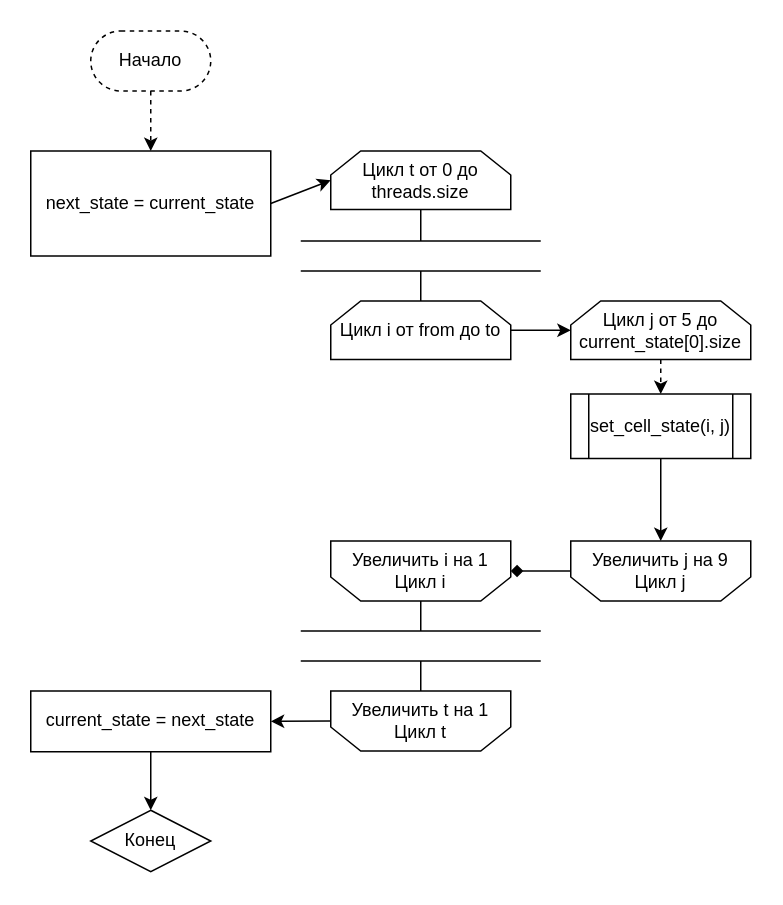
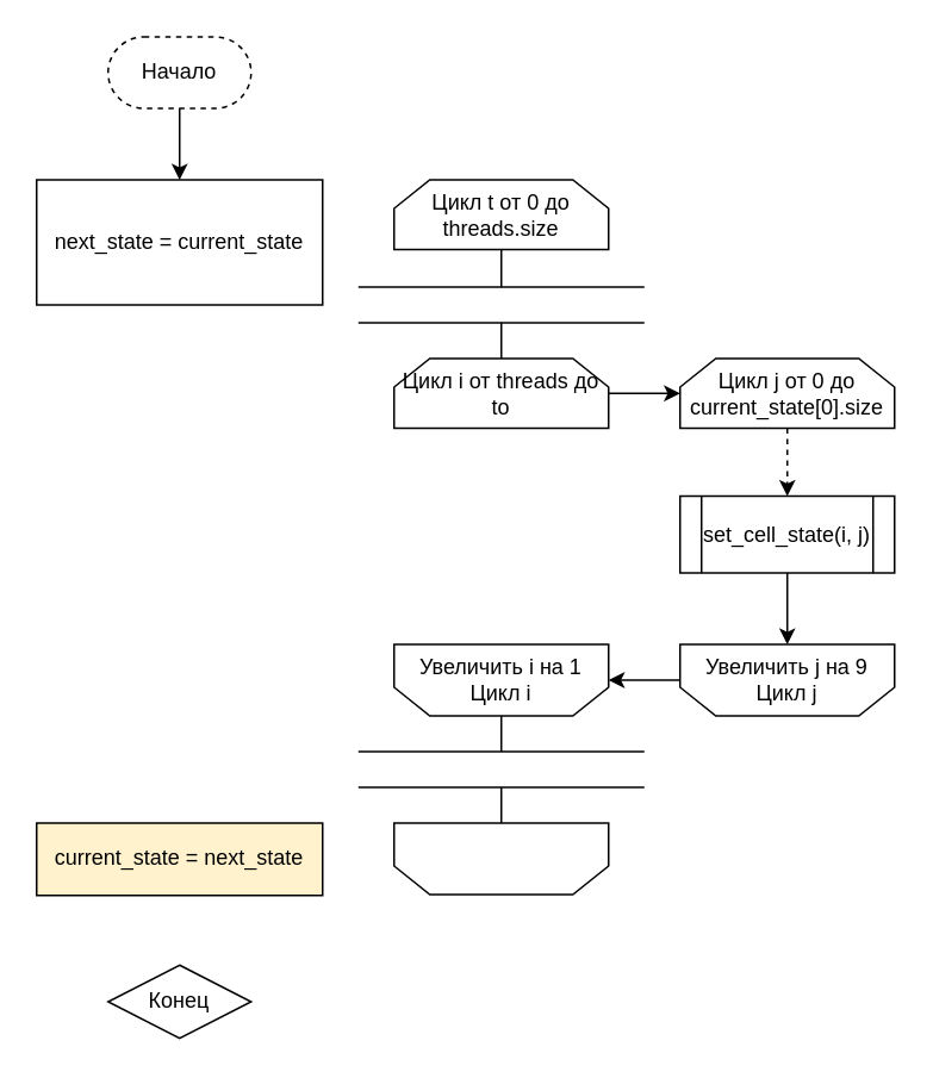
  <mxCell id="0" />
  <mxCell id="1" parent="0" />
  <mxCell id="2" value="Начало" style="rounded=1;whiteSpace=wrap;html=1;arcSize=50;container=1;dashed=1;" parent="1" vertex="1"><mxGeometry x="60" y="20" width="80" height="40" as="geometry"><mxRectangle x="230" y="79" width="90" height="20" as="alternateBounds" /></mxGeometry></mxCell>
  <mxCell id="3" value="next_state = current_state" style="rounded=0;whiteSpace=wrap;html=1;" parent="1" vertex="1"><mxGeometry x="20" y="100" width="160" height="70" as="geometry" /></mxCell>
- <mxCell id="4" value="" style="endArrow=classic;html=1;rounded=0;exitX=0.5;exitY=1;exitDx=0;exitDy=0;entryX=0.5;entryY=0;entryDx=0;entryDy=0;dashed=1;" parent="1" source="2" target="3" edge="1"><mxGeometry width="50" height="50" relative="1" as="geometry"><mxPoint x="30" y="267" as="sourcePoint" /><mxPoint x="80" y="217" as="targetPoint" /></mxGeometry></mxCell>
- <mxCell id="5" value="Цикл i от from до to" style="shape=loopLimit;whiteSpace=wrap;html=1;" parent="1" vertex="1"><mxGeometry x="220" y="200" width="120" height="39" as="geometry" /></mxCell>
- <mxCell id="6" value="Цикл j от 5 до current_state[0].size" style="shape=loopLimit;whiteSpace=wrap;html=1;" parent="1" vertex="1"><mxGeometry x="380" y="200" width="120" height="39" as="geometry" /></mxCell>
+ <mxCell id="4" value="" style="endArrow=classic;html=1;rounded=0;exitX=0.5;exitY=1;exitDx=0;exitDy=0;entryX=0.5;entryY=0;entryDx=0;entryDy=0;" parent="1" source="2" target="3" edge="1"><mxGeometry width="50" height="50" relative="1" as="geometry"><mxPoint x="30" y="267" as="sourcePoint" /><mxPoint x="80" y="217" as="targetPoint" /></mxGeometry></mxCell>
+ <mxCell id="5" value="Цикл i от threads до to" style="shape=loopLimit;whiteSpace=wrap;html=1;" parent="1" vertex="1"><mxGeometry x="220" y="200" width="120" height="39" as="geometry" /></mxCell>
+ <mxCell id="6" value="Цикл j от 0 до current_state[0].size" style="shape=loopLimit;whiteSpace=wrap;html=1;" parent="1" vertex="1"><mxGeometry x="380" y="200" width="120" height="39" as="geometry" /></mxCell>
  <mxCell id="7" value="" style="endArrow=classic;html=1;rounded=0;exitX=1;exitY=0.5;exitDx=0;exitDy=0;entryX=0;entryY=0.5;entryDx=0;entryDy=0;" parent="1" source="5" target="6" edge="1"><mxGeometry width="50" height="50" relative="1" as="geometry"><mxPoint x="330" y="377" as="sourcePoint" /><mxPoint x="380" y="327" as="targetPoint" /></mxGeometry></mxCell>
  <mxCell id="8" value="" style="group" parent="1" vertex="1" connectable="0"><mxGeometry x="220" y="360" width="120" height="40" as="geometry" /></mxCell>
  <mxCell id="9" value="" style="shape=loopLimit;whiteSpace=wrap;html=1;rotation=-180;" parent="8" vertex="1"><mxGeometry width="120" height="40" as="geometry" /></mxCell>
  <mxCell id="10" value="Увеличить i на 1&lt;br&gt;Цикл i" style="text;html=1;strokeColor=none;fillColor=none;align=center;verticalAlign=middle;whiteSpace=wrap;rounded=0;" parent="8" vertex="1"><mxGeometry y="8.0" width="120" height="24.0" as="geometry" /></mxCell>
  <mxCell id="11" value="" style="group" parent="1" vertex="1" connectable="0"><mxGeometry x="380" y="360" width="120" height="40" as="geometry" /></mxCell>
  <mxCell id="12" value="" style="shape=loopLimit;whiteSpace=wrap;html=1;rotation=-180;" parent="11" vertex="1"><mxGeometry width="120" height="40" as="geometry" /></mxCell>
  <mxCell id="13" value="Увеличить j на 9&lt;br&gt;Цикл j" style="text;html=1;strokeColor=none;fillColor=none;align=center;verticalAlign=middle;whiteSpace=wrap;rounded=0;" parent="11" vertex="1"><mxGeometry y="8.0" width="120" height="24.0" as="geometry" /></mxCell>
- <mxCell id="14" value="" style="endArrow=diamond;html=1;rounded=0;exitX=0;exitY=0.5;exitDx=0;exitDy=0;entryX=1;entryY=0.5;entryDx=0;entryDy=0;" parent="1" source="13" target="10" edge="1"><mxGeometry width="50" height="50" relative="1" as="geometry"><mxPoint x="280" y="578" as="sourcePoint" /><mxPoint x="330" y="528" as="targetPoint" /></mxGeometry></mxCell>
- <mxCell id="15" value="current_state = next_state" style="rounded=0;whiteSpace=wrap;html=1;" parent="1" vertex="1"><mxGeometry x="20" y="460" width="160" height="40.5" as="geometry" /></mxCell>
+ <mxCell id="14" value="" style="endArrow=classic;html=1;rounded=0;exitX=0;exitY=0.5;exitDx=0;exitDy=0;entryX=1;entryY=0.5;entryDx=0;entryDy=0;" parent="1" source="13" target="10" edge="1"><mxGeometry width="50" height="50" relative="1" as="geometry"><mxPoint x="280" y="578" as="sourcePoint" /><mxPoint x="330" y="528" as="targetPoint" /></mxGeometry></mxCell>
+ <mxCell id="15" value="current_state = next_state" style="rounded=0;whiteSpace=wrap;html=1;fillColor=#fff2cc;" parent="1" vertex="1"><mxGeometry x="20" y="460" width="160" height="40.5" as="geometry" /></mxCell>
  <mxCell id="16" value="Конец" style="rhombus;whiteSpace=wrap;html=1;arcSize=50;" parent="1" vertex="1"><mxGeometry x="60" y="539.5" width="80" height="41" as="geometry" /></mxCell>
- <mxCell id="17" value="" style="endArrow=classic;html=1;rounded=0;exitX=0.5;exitY=1;exitDx=0;exitDy=0;entryX=0.5;entryY=0;entryDx=0;entryDy=0;" parent="1" source="15" target="16" edge="1"><mxGeometry width="50" height="50" relative="1" as="geometry"><mxPoint x="20" y="428.5" as="sourcePoint" /><mxPoint x="70" y="378.5" as="targetPoint" /></mxGeometry></mxCell>
  <mxCell id="18" value="" style="endArrow=classic;html=1;rounded=0;exitX=0.5;exitY=1;exitDx=0;exitDy=0;entryX=0.5;entryY=0;entryDx=0;entryDy=0;dashed=1;" parent="1" source="6" target="19" edge="1"><mxGeometry width="50" height="50" relative="1" as="geometry"><mxPoint x="380" y="428" as="sourcePoint" /><mxPoint x="450" y="268" as="targetPoint" /></mxGeometry></mxCell>
- <mxCell id="19" value="&lt;font style=&quot;font-size: 12px&quot;&gt;set_cell_state(i, j)&lt;/font&gt;" style="shape=process;whiteSpace=wrap;html=1;backgroundOutline=1;" parent="1" vertex="1"><mxGeometry x="380" y="262" width="120" height="43" as="geometry" /></mxCell>
+ <mxCell id="19" value="&lt;font style=&quot;font-size: 12px&quot;&gt;set_cell_state(i, j)&lt;/font&gt;" style="shape=process;whiteSpace=wrap;html=1;backgroundOutline=1;" parent="1" vertex="1"><mxGeometry x="380" y="277" width="120" height="43" as="geometry" /></mxCell>
  <mxCell id="20" value="" style="endArrow=classic;html=1;rounded=0;exitX=0.5;exitY=1;exitDx=0;exitDy=0;entryX=0.5;entryY=1;entryDx=0;entryDy=0;" parent="1" source="19" target="12" edge="1"><mxGeometry width="50" height="50" relative="1" as="geometry"><mxPoint x="540" y="428" as="sourcePoint" /><mxPoint x="590" y="378" as="targetPoint" /></mxGeometry></mxCell>
  <mxCell id="21" value="Цикл t от 0 до threads.size" style="shape=loopLimit;whiteSpace=wrap;html=1;" vertex="1" parent="1"><mxGeometry x="220" y="100" width="120" height="39" as="geometry" /></mxCell>
  <mxCell id="22" value="" style="group" vertex="1" connectable="0" parent="1"><mxGeometry x="220" y="460" width="120" height="40" as="geometry" /></mxCell>
  <mxCell id="23" value="" style="shape=loopLimit;whiteSpace=wrap;html=1;rotation=-180;" vertex="1" parent="22"><mxGeometry width="120" height="40" as="geometry" /></mxCell>
- <mxCell id="24" value="Увеличить t на 1&lt;br&gt;Цикл t" style="text;html=1;strokeColor=none;fillColor=none;align=center;verticalAlign=middle;whiteSpace=wrap;rounded=0;" vertex="1" parent="22"><mxGeometry y="8.0" width="120" height="24.0" as="geometry" /></mxCell>
- <mxCell id="25" value="" style="endArrow=classic;html=1;rounded=0;exitX=1;exitY=0.5;exitDx=0;exitDy=0;entryX=0;entryY=0.5;entryDx=0;entryDy=0;" edge="1" parent="1" source="3" target="21"><mxGeometry width="50" height="50" relative="1" as="geometry"><mxPoint x="280" y="280" as="sourcePoint" /><mxPoint x="210" y="180" as="targetPoint" /></mxGeometry></mxCell>
  <mxCell id="26" value="" style="endArrow=none;html=1;rounded=0;entryX=0.5;entryY=1;entryDx=0;entryDy=0;" edge="1" parent="1" target="21"><mxGeometry width="50" height="50" relative="1" as="geometry"><mxPoint x="280" y="160" as="sourcePoint" /><mxPoint x="290" y="200" as="targetPoint" /></mxGeometry></mxCell>
  <mxCell id="27" value="" style="endArrow=none;html=1;rounded=0;" edge="1" parent="1"><mxGeometry width="50" height="50" relative="1" as="geometry"><mxPoint x="360" y="160" as="sourcePoint" /><mxPoint x="200" y="160" as="targetPoint" /></mxGeometry></mxCell>
  <mxCell id="28" value="" style="endArrow=none;html=1;rounded=0;" edge="1" parent="1"><mxGeometry width="50" height="50" relative="1" as="geometry"><mxPoint x="360" y="180" as="sourcePoint" /><mxPoint x="200" y="180" as="targetPoint" /></mxGeometry></mxCell>
  <mxCell id="29" value="" style="endArrow=none;html=1;rounded=0;" edge="1" parent="1"><mxGeometry width="50" height="50" relative="1" as="geometry"><mxPoint x="280" y="200" as="sourcePoint" /><mxPoint x="280" y="180" as="targetPoint" /></mxGeometry></mxCell>
  <mxCell id="30" value="" style="endArrow=none;html=1;rounded=0;entryX=0.5;entryY=1;entryDx=0;entryDy=0;" edge="1" parent="1"><mxGeometry width="50" height="50" relative="1" as="geometry"><mxPoint x="280" y="420" as="sourcePoint" /><mxPoint x="280" y="400" as="targetPoint" /></mxGeometry></mxCell>
  <mxCell id="31" value="" style="endArrow=none;html=1;rounded=0;" edge="1" parent="1"><mxGeometry width="50" height="50" relative="1" as="geometry"><mxPoint x="360" y="420" as="sourcePoint" /><mxPoint x="200" y="420" as="targetPoint" /></mxGeometry></mxCell>
  <mxCell id="32" value="" style="endArrow=none;html=1;rounded=0;" edge="1" parent="1"><mxGeometry width="50" height="50" relative="1" as="geometry"><mxPoint x="360" y="440" as="sourcePoint" /><mxPoint x="200" y="440" as="targetPoint" /></mxGeometry></mxCell>
  <mxCell id="33" value="" style="endArrow=none;html=1;rounded=0;exitX=0.5;exitY=1;exitDx=0;exitDy=0;" edge="1" parent="1" source="23"><mxGeometry width="50" height="50" relative="1" as="geometry"><mxPoint x="290" y="450" as="sourcePoint" /><mxPoint x="280" y="440" as="targetPoint" /></mxGeometry></mxCell>
- <mxCell id="34" value="" style="endArrow=classic;html=1;rounded=0;exitX=0;exitY=0.5;exitDx=0;exitDy=0;entryX=1;entryY=0.5;entryDx=0;entryDy=0;" edge="1" parent="1" source="24" target="15"><mxGeometry width="50" height="50" relative="1" as="geometry"><mxPoint x="270" y="590" as="sourcePoint" /><mxPoint x="320" y="540" as="targetPoint" /></mxGeometry></mxCell>
